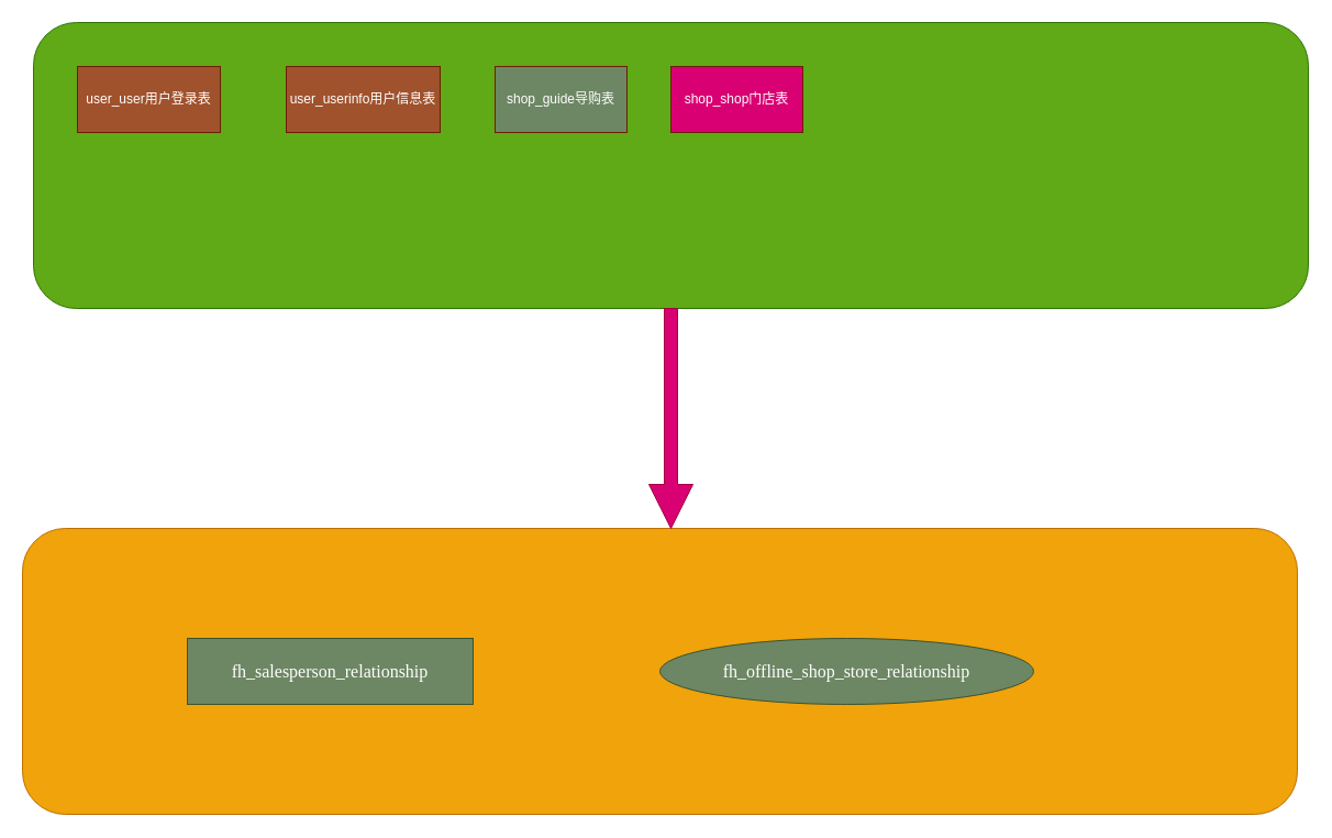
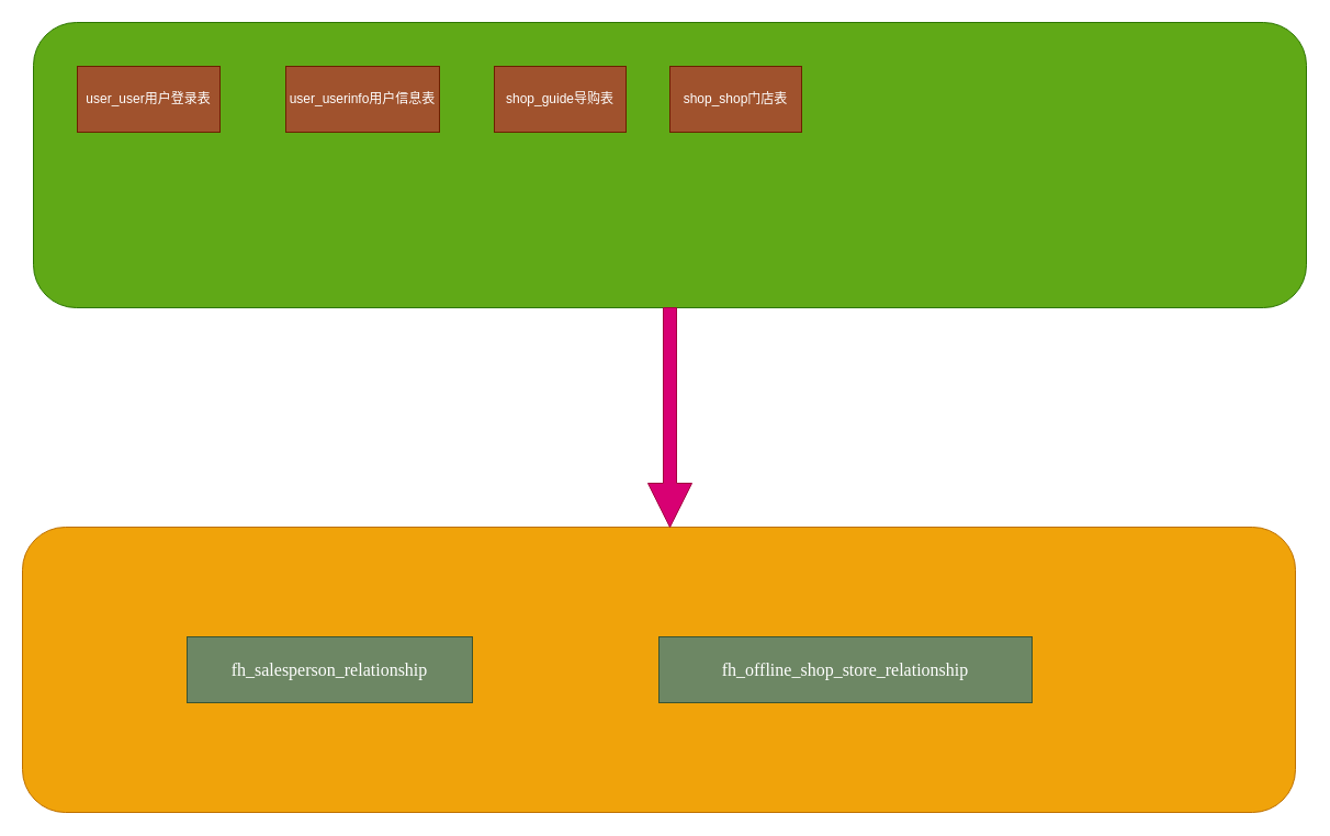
  <mxCell id="0" />
  <mxCell id="1" parent="0" />
  <mxCell id="2" value="" style="rounded=1;whiteSpace=wrap;html=1;fillColor=#60a917;strokeColor=#2D7600;fontColor=#ffffff;" vertex="1" parent="1"><mxGeometry x="30" y="20" width="1160" height="260" as="geometry" /></mxCell>
  <mxCell id="3" value="user_userinfo用户信息表" style="rounded=0;whiteSpace=wrap;html=1;fillColor=#a0522d;strokeColor=#6D1F00;fontColor=#ffffff;" vertex="1" parent="1"><mxGeometry x="260" y="60" width="140" height="60" as="geometry" /></mxCell>
  <mxCell id="4" value="user_user用户登录表" style="rounded=0;whiteSpace=wrap;html=1;fillColor=#a0522d;strokeColor=#6D1F00;fontColor=#ffffff;" vertex="1" parent="1"><mxGeometry x="70" y="60" width="130" height="60" as="geometry" /></mxCell>
- <mxCell id="5" value="shop_guide导购表" style="rounded=0;whiteSpace=wrap;html=1;fillColor=#6d8764;strokeColor=#6D1F00;fontColor=#ffffff;" vertex="1" parent="1"><mxGeometry x="450" y="60" width="120" height="60" as="geometry" /></mxCell>
- <mxCell id="6" value="shop_shop门店表" style="rounded=0;whiteSpace=wrap;html=1;fillColor=#d80073;strokeColor=#6D1F00;fontColor=#ffffff;" vertex="1" parent="1"><mxGeometry x="610" y="60" width="120" height="60" as="geometry" /></mxCell>
+ <mxCell id="5" value="shop_guide导购表" style="rounded=0;whiteSpace=wrap;html=1;fillColor=#a0522d;strokeColor=#6D1F00;fontColor=#ffffff;" vertex="1" parent="1"><mxGeometry x="450" y="60" width="120" height="60" as="geometry" /></mxCell>
+ <mxCell id="6" value="shop_shop门店表" style="rounded=0;whiteSpace=wrap;html=1;fillColor=#a0522d;strokeColor=#6D1F00;fontColor=#ffffff;" vertex="1" parent="1"><mxGeometry x="610" y="60" width="120" height="60" as="geometry" /></mxCell>
  <mxCell id="7" value="" style="rounded=1;whiteSpace=wrap;html=1;fillColor=#f0a30a;strokeColor=#BD7000;fontColor=#000000;" vertex="1" parent="1"><mxGeometry x="20" y="480" width="1160" height="260" as="geometry" /></mxCell>
  <mxCell id="8" value="&lt;span lang=&quot;EN-US&quot; style=&quot;font-size: 12.0pt ; font-family: &amp;#34;source han sans cn regular&amp;#34;&quot;&gt;fh_salesperson_relationship&lt;/span&gt;" style="rounded=0;whiteSpace=wrap;html=1;fillColor=#6d8764;strokeColor=#3A5431;fontColor=#ffffff;" vertex="1" parent="1"><mxGeometry x="170" y="580" width="260" height="60" as="geometry" /></mxCell>
- <mxCell id="9" value="&lt;span lang=&quot;EN-US&quot; style=&quot;font-size: 12.0pt ; font-family: &amp;#34;source han sans cn regular&amp;#34;&quot;&gt;fh_offline_shop_store_relationship&lt;/span&gt;" style="ellipse;whiteSpace=wrap;html=1;fillColor=#6d8764;strokeColor=#3A5431;fontColor=#ffffff;" vertex="1" parent="1"><mxGeometry x="600" y="580" width="340" height="60" as="geometry" /></mxCell>
+ <mxCell id="9" value="&lt;span lang=&quot;EN-US&quot; style=&quot;font-size: 12.0pt ; font-family: &amp;#34;source han sans cn regular&amp;#34;&quot;&gt;fh_offline_shop_store_relationship&lt;/span&gt;" style="rounded=0;whiteSpace=wrap;html=1;fillColor=#6d8764;strokeColor=#3A5431;fontColor=#ffffff;" vertex="1" parent="1"><mxGeometry x="600" y="580" width="340" height="60" as="geometry" /></mxCell>
  <mxCell id="10" value="" style="shape=singleArrow;direction=south;whiteSpace=wrap;html=1;fillColor=#d80073;strokeColor=#A50040;fontColor=#ffffff;" vertex="1" parent="1"><mxGeometry x="590" y="280" width="40" height="200" as="geometry" /></mxCell>
